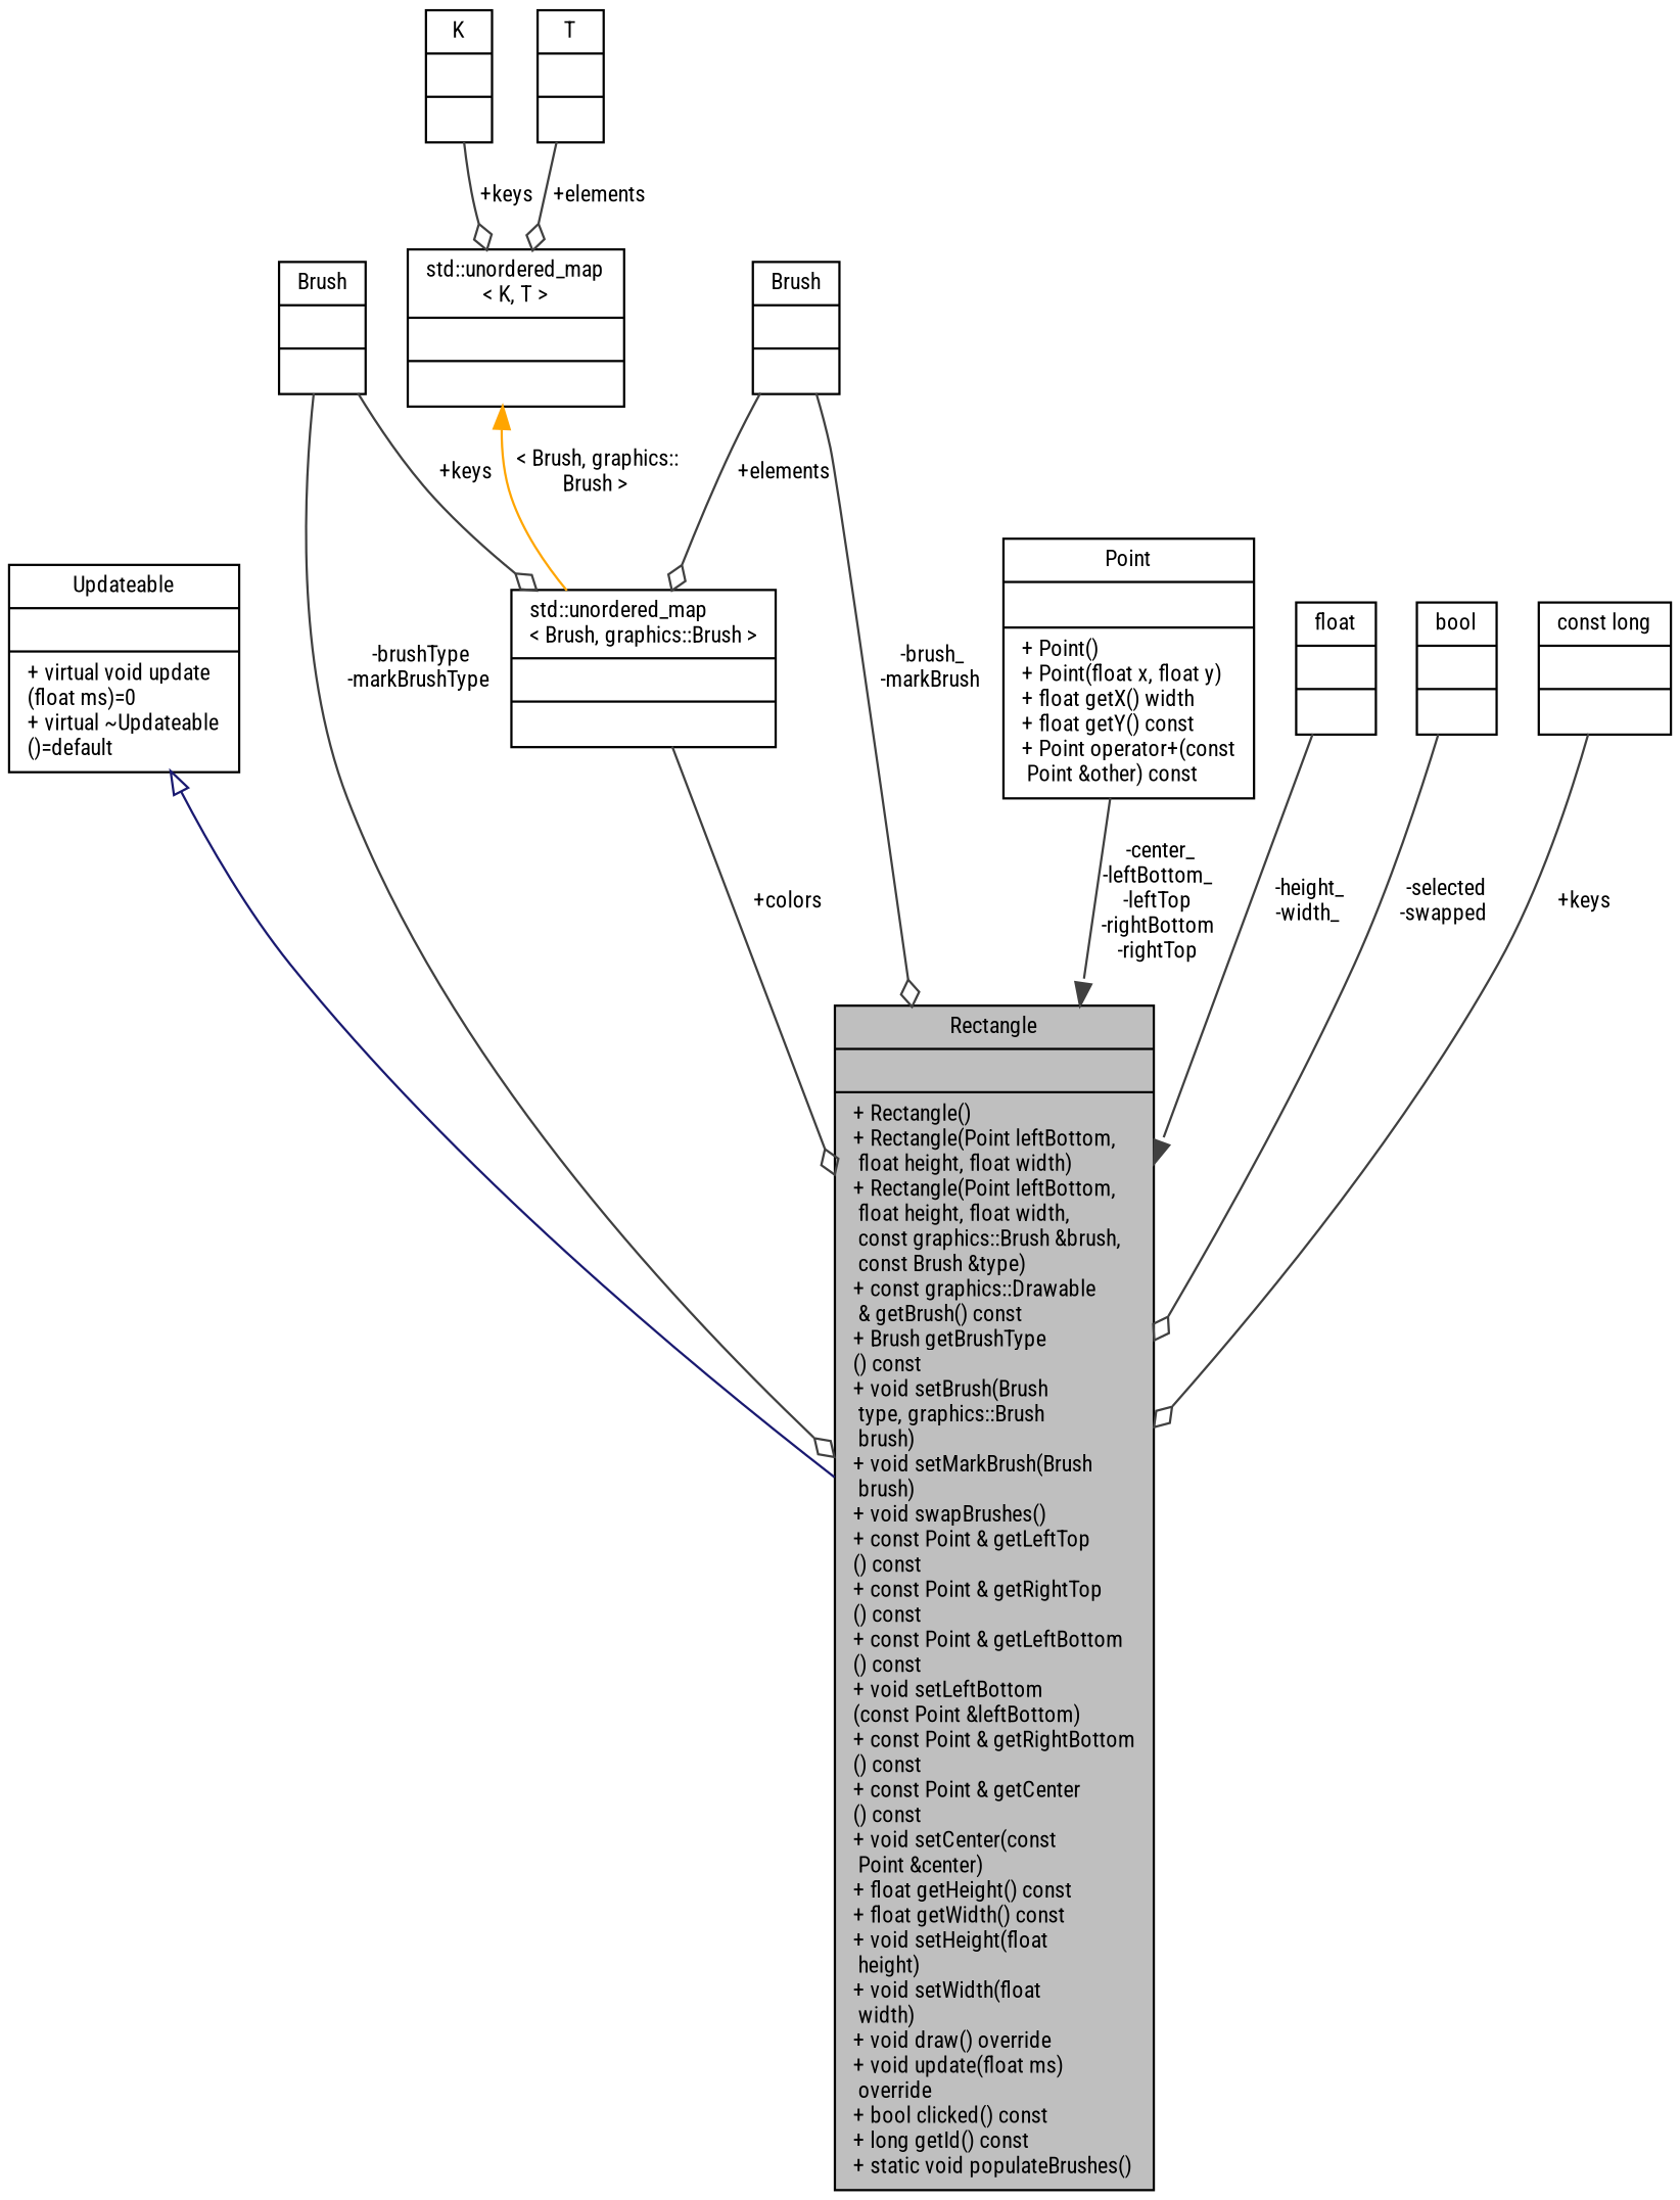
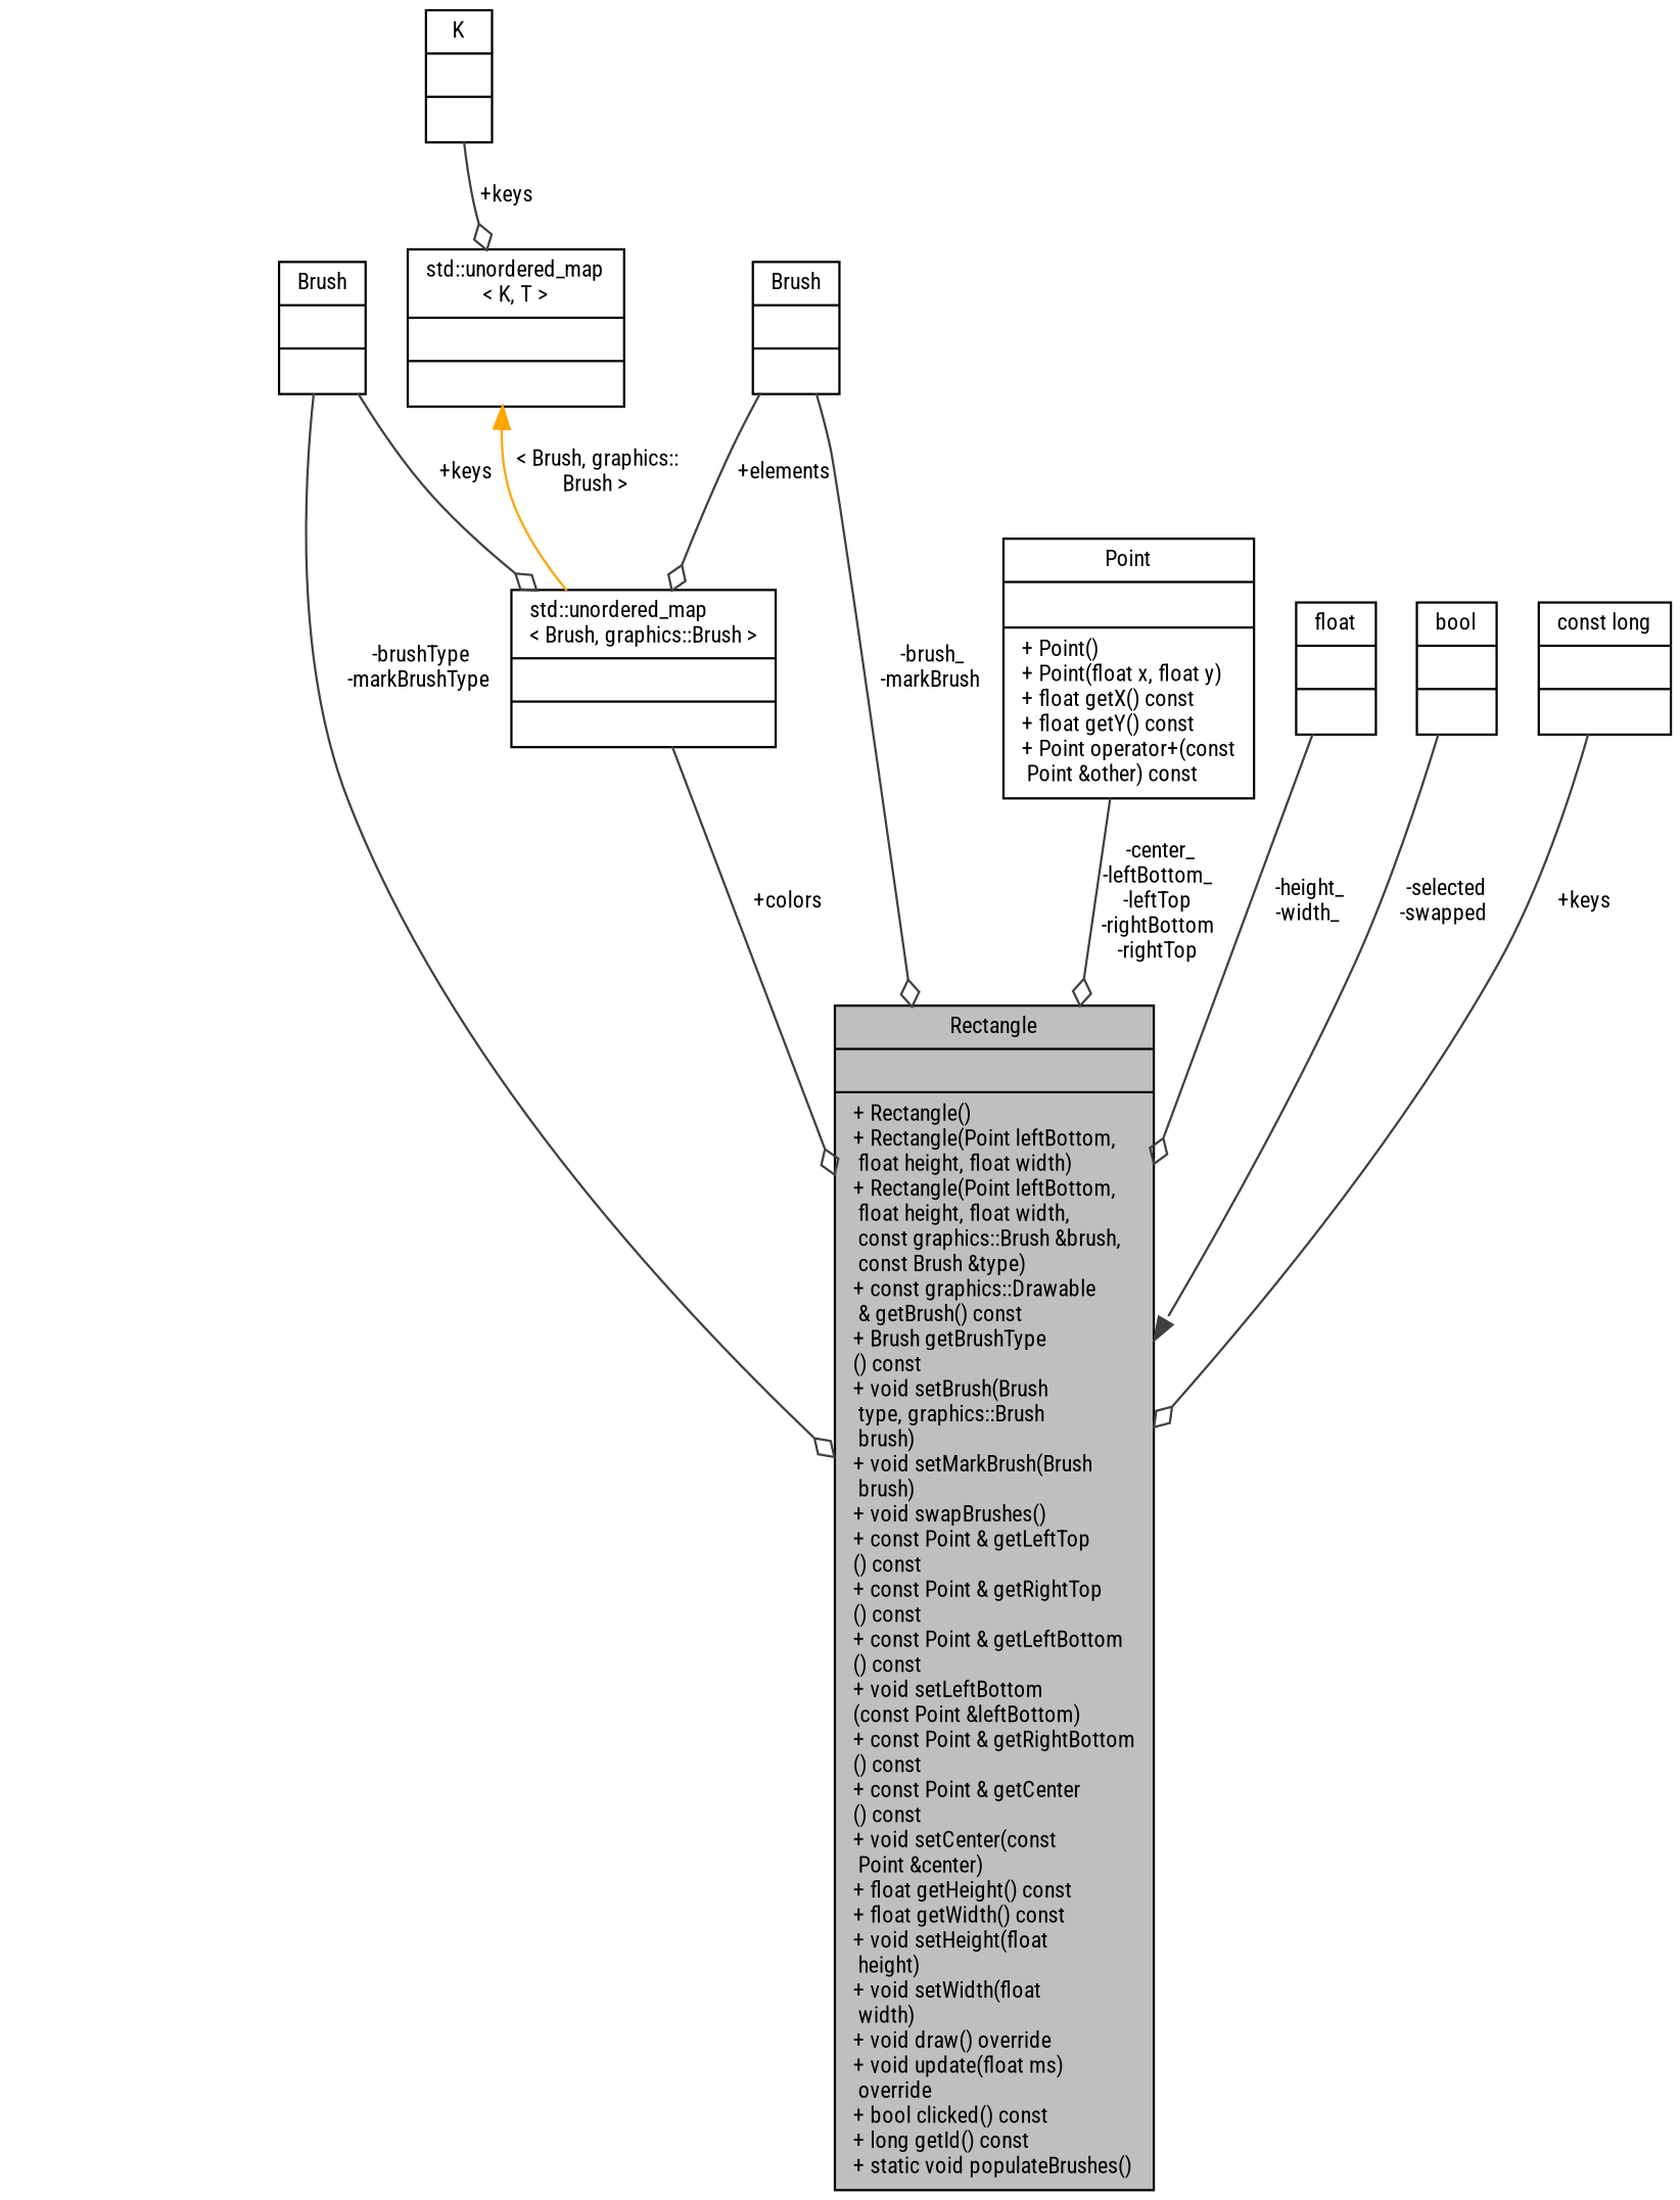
  digraph {
    fontname="Roboto Condensed"
    node [color=black fontname="Roboto Condensed" fontsize=10 shape=record]
    edge [color=grey25 fontname="Roboto Condensed" fontsize=10 labelfontname=Helvetica labelfontsize=10 style=solid arrowhead=odiamond]
    n1 [fillcolor=grey75 fontcolor=black height=0.2 label="{Rectangle\n||+  Rectangle()\l+  Rectangle(Point leftBottom,\l float height, float width)\l+  Rectangle(Point leftBottom,\l float height, float width,\l const graphics::Brush &brush,\l const Brush &type)\l+ const graphics::Drawable\l & getBrush() const\l+ Brush getBrushType\l() const\l+ void setBrush(Brush\l type, graphics::Brush\l brush)\l+ void setMarkBrush(Brush\l brush)\l+ void swapBrushes()\l+ const Point & getLeftTop\l() const\l+ const Point & getRightTop\l() const\l+ const Point & getLeftBottom\l() const\l+ void setLeftBottom\l(const Point &leftBottom)\l+ const Point & getRightBottom\l() const\l+ const Point & getCenter\l() const\l+ void setCenter(const\l Point &center)\l+ float getHeight() const\l+ float getWidth() const\l+ void setHeight(float\l height)\l+ void setWidth(float\l width)\l+ void draw() override\l+ void update(float ms)\l override\l+ bool clicked() const\l+ long getId() const\l+ static void populateBrushes()\l}" style=filled width=0.4]
-   n2 [height=0.2 label="{Updateable\n||+ virtual void update\l(float ms)=0\l+ virtual ~Updateable\l()=default\l}" width=0.4]
    n3 [height=0.2 label="{std::unordered_map\l\< Brush, graphics::Brush \>\n||}" width=0.4]
    n4 [height=0.2 label="{Brush\n||}" width=0.4]
    n5 [height=0.2 label="{Brush\n||}" width=0.4]
    n6 [height=0.2 label="{std::unordered_map\l\< K, T \>\n||}" width=0.4]
    n7 [height=0.2 label="{K\n||}" width=0.4]
-   n8 [height=0.2 label="{T\n||}" width=0.4]
-   n9 [height=0.2 label="{Point\n||+  Point()\l+  Point(float x, float y)\l+ float getX() width\l+ float getY() const\l+ Point operator+(const\l Point &other) const\l}" width=0.4]
+   n9 [height=0.2 label="{Point\n||+  Point()\l+  Point(float x, float y)\l+ float getX() const\l+ float getY() const\l+ Point operator+(const\l Point &other) const\l}" width=0.4]
    n10 [height=0.2 label="{float\n||}" width=0.4]
    n11 [height=0.2 label="{bool\n||}" width=0.4]
    n12 [height=0.2 label="{const long\n||}" width=0.4]
-   n2 -> n1 [arrowtail=onormal color=midnightblue dir=back arrowhead=""]
    n3 -> n1 [label=" +colors"]
    n4 -> n1 [label=" -brushType\n-markBrushType"]
    n4 -> n3 [label=" +keys"]
    n5 -> n1 [label=" -brush_\n-markBrush"]
    n5 -> n3 [label=" +elements"]
    n6 -> n3 [color=orange dir=back label=" \< Brush, graphics::\lBrush \>" arrowhead=""]
    n7 -> n6 [label=" +keys"]
-   n8 -> n6 [label=" +elements"]
-   n9 -> n1 [arrowhead=normal label=" -center_\n-leftBottom_\n-leftTop\n-rightBottom\n-rightTop"]
-   n10 -> n1 [arrowhead=normal label=" -height_\n-width_"]
-   n11 -> n1 [label=" -selected\n-swapped"]
+   n9 -> n1 [label=" -center_\n-leftBottom_\n-leftTop\n-rightBottom\n-rightTop"]
+   n10 -> n1 [label=" -height_\n-width_"]
+   n11 -> n1 [arrowhead=normal label=" -selected\n-swapped"]
    n12 -> n1 [label=" +keys"]
  }
